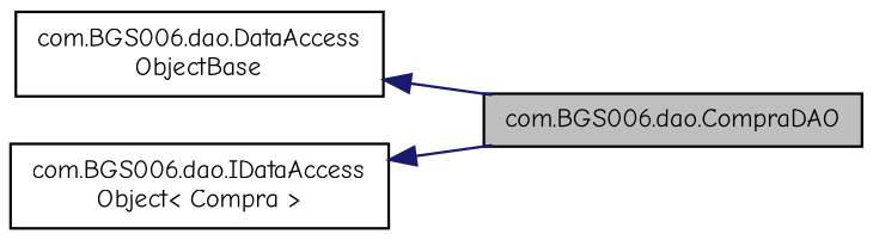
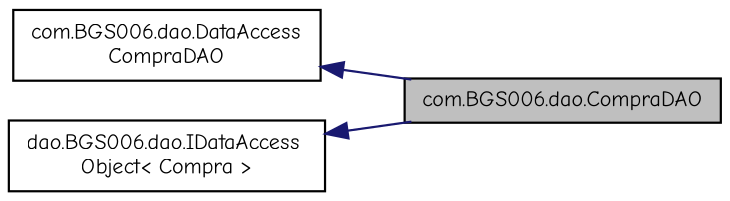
  digraph {
    fontname="Comic Neue"
    rankdir=LR
    node [color=black fillcolor=white fontname="Comic Neue" fontsize=10 shape=record style=filled]
    edge [color=midnightblue dir=back fontname="Comic Neue" fontsize=10 labelfontname=Helvetica labelfontsize=10 style=solid]
    n1 [fillcolor=grey75 fontcolor=black height=0.2 label="com.BGS006.dao.CompraDAO" width=0.4]
-   n2 [height=0.2 label="com.BGS006.dao.DataAccess\lObjectBase" width=0.4]
-   n3 [height=0.2 label="com.BGS006.dao.IDataAccess\lObject\< Compra \>" width=0.4]
+   n2 [height=0.2 label="com.BGS006.dao.DataAccess\lCompraDAO" width=0.4]
+   n3 [height=0.2 label="dao.BGS006.dao.IDataAccess\lObject\< Compra \>" width=0.4]
    n2 -> n1
    n3 -> n1
  }
